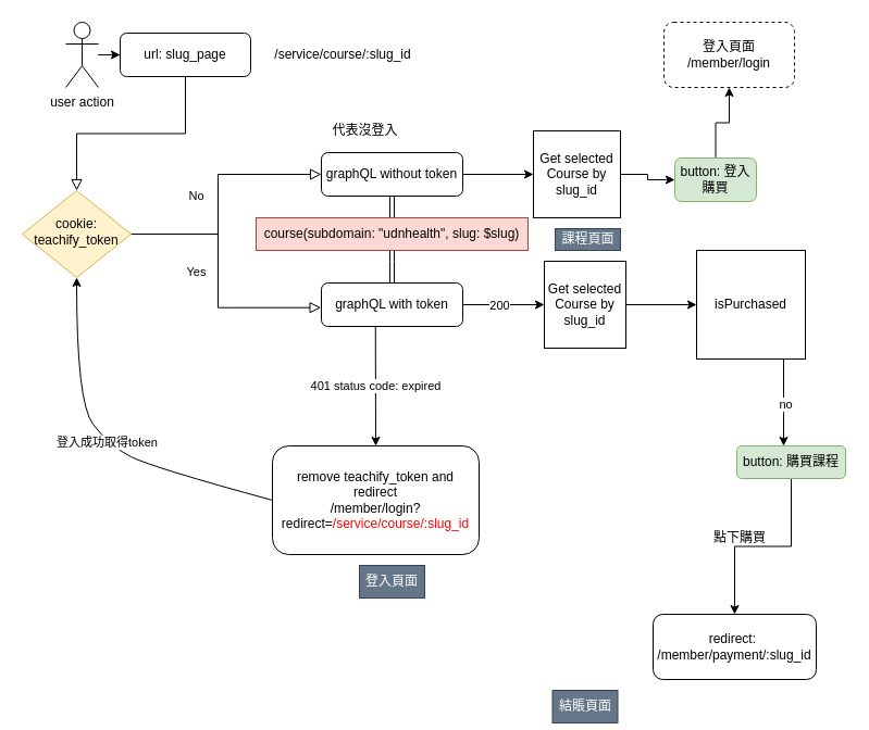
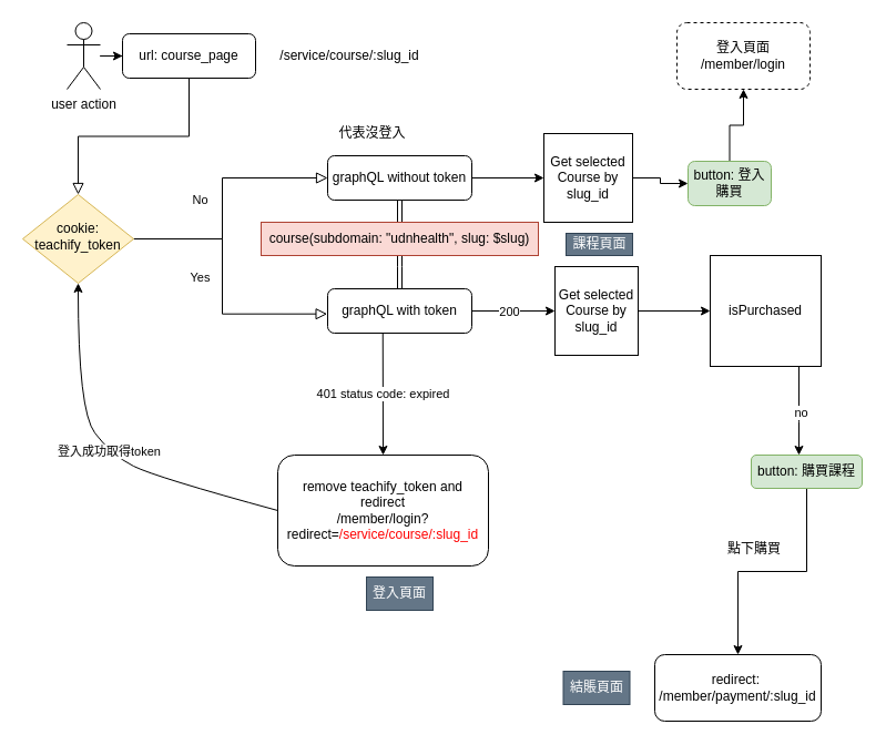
  <mxCell id="0" />
  <mxCell id="1" parent="0" />
  <mxCell id="2" value="" style="rounded=0;html=1;jettySize=auto;orthogonalLoop=1;fontSize=11;endArrow=block;endFill=0;endSize=8;strokeWidth=1;shadow=0;labelBackgroundColor=none;edgeStyle=orthogonalEdgeStyle;" parent="1" source="3" target="6" edge="1"><mxGeometry relative="1" as="geometry" /></mxCell>
- <mxCell id="3" value="url: slug_page" style="rounded=1;whiteSpace=wrap;html=1;fontSize=12;glass=0;strokeWidth=1;shadow=0;" parent="1" vertex="1"><mxGeometry x="110" y="30" width="120" height="40" as="geometry" /></mxCell>
+ <mxCell id="3" value="url: course_page" style="rounded=1;whiteSpace=wrap;html=1;fontSize=12;glass=0;strokeWidth=1;shadow=0;" parent="1" vertex="1"><mxGeometry x="110" y="30" width="120" height="40" as="geometry" /></mxCell>
  <mxCell id="4" value="Yes" style="rounded=0;html=1;jettySize=auto;orthogonalLoop=1;fontSize=11;endArrow=block;endFill=0;endSize=8;strokeWidth=1;shadow=0;labelBackgroundColor=none;edgeStyle=orthogonalEdgeStyle;entryX=-0.003;entryY=0.567;entryDx=0;entryDy=0;entryPerimeter=0;" parent="1" source="6" target="14" edge="1"><mxGeometry x="-0.051" y="-20" relative="1" as="geometry"><mxPoint as="offset" /><mxPoint x="90" y="300" as="targetPoint" /><Array as="points"><mxPoint x="200" y="215" /><mxPoint x="200" y="283" /></Array></mxGeometry></mxCell>
  <mxCell id="5" value="No" style="edgeStyle=orthogonalEdgeStyle;rounded=0;html=1;jettySize=auto;orthogonalLoop=1;fontSize=11;endArrow=block;endFill=0;endSize=8;strokeWidth=1;shadow=0;labelBackgroundColor=none;" parent="1" source="6" target="7" edge="1"><mxGeometry x="0.0" y="20" relative="1" as="geometry"><mxPoint as="offset" /><Array as="points"><mxPoint x="200" y="215" /><mxPoint x="200" y="160" /></Array></mxGeometry></mxCell>
  <mxCell id="6" value="cookie: teachify_token" style="rhombus;whiteSpace=wrap;html=1;shadow=0;fontFamily=Helvetica;fontSize=12;align=center;strokeWidth=1;spacing=6;spacingTop=-4;fillColor=#fff2cc;strokeColor=#d6b656;" parent="1" vertex="1"><mxGeometry x="20" y="175" width="100" height="80" as="geometry" /></mxCell>
  <mxCell id="7" value="graphQL without token" style="rounded=1;whiteSpace=wrap;html=1;fontSize=12;glass=0;strokeWidth=1;shadow=0;" parent="1" vertex="1"><mxGeometry x="295" y="140" width="130" height="40" as="geometry" /></mxCell>
  <mxCell id="8" value="/service/course/:slug_id" style="text;html=1;strokeColor=none;fillColor=none;align=center;verticalAlign=middle;whiteSpace=wrap;rounded=0;" vertex="1" parent="1"><mxGeometry x="240" y="35" width="150" height="30" as="geometry" /></mxCell>
  <mxCell id="9" value="" style="endArrow=classic;html=1;rounded=0;exitX=1;exitY=0.5;exitDx=0;exitDy=0;" edge="1" parent="1" source="7" target="11"><mxGeometry width="50" height="50" relative="1" as="geometry"><mxPoint x="420" y="160" as="sourcePoint" /><mxPoint x="470" y="160" as="targetPoint" /></mxGeometry></mxCell>
  <mxCell id="10" value="" style="edgeStyle=orthogonalEdgeStyle;rounded=0;orthogonalLoop=1;jettySize=auto;html=1;" edge="1" parent="1" source="11" target="18"><mxGeometry relative="1" as="geometry" /></mxCell>
  <mxCell id="11" value="Get selected Course by slug_id" style="whiteSpace=wrap;html=1;aspect=fixed;" vertex="1" parent="1"><mxGeometry x="490" y="120" width="80" height="80" as="geometry" /></mxCell>
  <mxCell id="12" value="" style="edgeStyle=orthogonalEdgeStyle;rounded=0;orthogonalLoop=1;jettySize=auto;html=1;" edge="1" parent="1" source="14" target="29"><mxGeometry relative="1" as="geometry" /></mxCell>
  <mxCell id="13" value="200" style="edgeLabel;html=1;align=center;verticalAlign=middle;resizable=0;points=[];" vertex="1" connectable="0" parent="12"><mxGeometry x="-0.133" relative="1" as="geometry"><mxPoint as="offset" /></mxGeometry></mxCell>
  <mxCell id="14" value="graphQL with token" style="rounded=1;whiteSpace=wrap;html=1;fontSize=12;glass=0;strokeWidth=1;shadow=0;" vertex="1" parent="1"><mxGeometry x="295" y="260" width="130" height="40" as="geometry" /></mxCell>
  <mxCell id="15" value="401 status code: expired" style="endArrow=classic;html=1;rounded=0;entryX=0.5;entryY=0;entryDx=0;entryDy=0;" edge="1" parent="1" target="16"><mxGeometry width="50" height="50" relative="1" as="geometry"><mxPoint x="344.76" y="300" as="sourcePoint" /><mxPoint x="345" y="360" as="targetPoint" /></mxGeometry></mxCell>
  <mxCell id="16" value="remove teachify_token and&lt;br&gt;redirect&lt;br&gt;/member/login?redirect=&lt;font color=&quot;#ff0000&quot;&gt;/service/course/:slug_id&lt;/font&gt;" style="rounded=1;whiteSpace=wrap;html=1;" vertex="1" parent="1"><mxGeometry x="250" y="410" width="190" height="100" as="geometry" /></mxCell>
  <mxCell id="17" value="" style="edgeStyle=orthogonalEdgeStyle;rounded=0;orthogonalLoop=1;jettySize=auto;html=1;" edge="1" parent="1" source="18" target="40"><mxGeometry relative="1" as="geometry" /></mxCell>
  <mxCell id="18" value="button: 登入購買" style="rounded=1;whiteSpace=wrap;html=1;fillColor=#d5e8d4;strokeColor=#82b366;" vertex="1" parent="1"><mxGeometry x="620" y="145" width="75" height="40" as="geometry" /></mxCell>
  <mxCell id="19" value="" style="edgeStyle=orthogonalEdgeStyle;rounded=0;orthogonalLoop=1;jettySize=auto;html=1;strokeColor=none;" edge="1" parent="1" source="20" target="11"><mxGeometry relative="1" as="geometry"><Array as="points"><mxPoint x="470" y="120" /><mxPoint x="470" y="120" /></Array></mxGeometry></mxCell>
  <mxCell id="20" value="課程頁面" style="text;html=1;align=center;verticalAlign=middle;resizable=0;points=[];autosize=1;strokeColor=#314354;fillColor=#647687;fontColor=#ffffff;" vertex="1" parent="1"><mxGeometry x="510" y="210" width="60" height="20" as="geometry" /></mxCell>
  <mxCell id="21" value="" style="edgeStyle=orthogonalEdgeStyle;rounded=0;orthogonalLoop=1;jettySize=auto;html=1;strokeColor=none;" edge="1" parent="1" source="22" target="7"><mxGeometry relative="1" as="geometry" /></mxCell>
  <mxCell id="22" value="代表沒登入" style="text;html=1;align=center;verticalAlign=middle;resizable=0;points=[];autosize=1;strokeColor=none;fillColor=none;" vertex="1" parent="1"><mxGeometry x="295" y="110" width="80" height="20" as="geometry" /></mxCell>
  <mxCell id="23" value="" style="edgeStyle=orthogonalEdgeStyle;rounded=0;orthogonalLoop=1;jettySize=auto;html=1;" edge="1" parent="1" source="24" target="3"><mxGeometry relative="1" as="geometry" /></mxCell>
  <mxCell id="24" value="user action" style="shape=umlActor;verticalLabelPosition=bottom;verticalAlign=top;html=1;outlineConnect=0;" vertex="1" parent="1"><mxGeometry x="60" y="20" width="30" height="60" as="geometry" /></mxCell>
  <mxCell id="25" value="" style="edgeStyle=orthogonalEdgeStyle;rounded=0;orthogonalLoop=1;jettySize=auto;html=1;shape=link;" edge="1" parent="1" source="27" target="14"><mxGeometry relative="1" as="geometry" /></mxCell>
  <mxCell id="26" value="" style="edgeStyle=orthogonalEdgeStyle;shape=link;rounded=0;orthogonalLoop=1;jettySize=auto;html=1;" edge="1" parent="1" source="27"><mxGeometry relative="1" as="geometry"><mxPoint x="360" y="180" as="targetPoint" /></mxGeometry></mxCell>
  <mxCell id="27" value="course(subdomain: &quot;udnhealth&quot;, slug: $slug)" style="text;html=1;strokeColor=#ae4132;fillColor=#fad9d5;align=center;verticalAlign=middle;whiteSpace=wrap;rounded=0;" vertex="1" parent="1"><mxGeometry x="235" y="200" width="250" height="30" as="geometry" /></mxCell>
  <mxCell id="28" style="edgeStyle=orthogonalEdgeStyle;rounded=0;orthogonalLoop=1;jettySize=auto;html=1;entryX=0;entryY=0.5;entryDx=0;entryDy=0;" edge="1" parent="1" source="29" target="32"><mxGeometry relative="1" as="geometry" /></mxCell>
  <mxCell id="29" value="Get selected Course by slug_id" style="rounded=0;whiteSpace=wrap;html=1;fontSize=12;glass=0;strokeWidth=1;shadow=0;" vertex="1" parent="1"><mxGeometry x="500" y="240" width="75" height="80" as="geometry" /></mxCell>
  <mxCell id="30" value="" style="edgeStyle=orthogonalEdgeStyle;rounded=0;orthogonalLoop=1;jettySize=auto;html=1;" edge="1" parent="1" source="32" target="34"><mxGeometry relative="1" as="geometry"><Array as="points"><mxPoint x="720" y="380" /><mxPoint x="720" y="380" /></Array></mxGeometry></mxCell>
  <mxCell id="31" value="no" style="edgeLabel;html=1;align=center;verticalAlign=middle;resizable=0;points=[];" vertex="1" connectable="0" parent="30"><mxGeometry x="0.032" y="1" relative="1" as="geometry"><mxPoint as="offset" /></mxGeometry></mxCell>
  <mxCell id="32" value="isPurchased" style="whiteSpace=wrap;html=1;glass=0;rounded=0;" vertex="1" parent="1"><mxGeometry x="640" y="230" width="100" height="100" as="geometry" /></mxCell>
  <mxCell id="33" value="" style="edgeStyle=orthogonalEdgeStyle;rounded=0;orthogonalLoop=1;jettySize=auto;html=1;" edge="1" parent="1" source="34" target="35"><mxGeometry relative="1" as="geometry" /></mxCell>
  <mxCell id="34" value="button: 購買課程" style="rounded=1;whiteSpace=wrap;html=1;fillColor=#d5e8d4;strokeColor=#82b366;" vertex="1" parent="1"><mxGeometry x="677" y="410" width="100" height="30" as="geometry" /></mxCell>
- <mxCell id="35" value="redirect:&amp;nbsp;&lt;br&gt;/member/payment/:slug_id" style="rounded=1;whiteSpace=wrap;html=1;glass=0;" vertex="1" parent="1"><mxGeometry x="600" y="565" width="150" height="60" as="geometry" /></mxCell>
- <mxCell id="36" value="結賬頁面" style="text;html=1;strokeColor=#314354;fillColor=#647687;align=center;verticalAlign=middle;whiteSpace=wrap;rounded=0;glass=0;fontColor=#ffffff;" vertex="1" parent="1"><mxGeometry x="507.5" y="635" width="60" height="30" as="geometry" /></mxCell>
+ <mxCell id="35" value="redirect:&amp;nbsp;&lt;br&gt;/member/payment/:slug_id" style="rounded=1;whiteSpace=wrap;html=1;glass=0;" vertex="1" parent="1"><mxGeometry x="590" y="590" width="150" height="60" as="geometry" /></mxCell>
+ <mxCell id="36" value="結賬頁面" style="text;html=1;strokeColor=#314354;fillColor=#647687;align=center;verticalAlign=middle;whiteSpace=wrap;rounded=0;glass=0;fontColor=#ffffff;" vertex="1" parent="1"><mxGeometry x="507.5" y="605" width="60" height="30" as="geometry" /></mxCell>
  <mxCell id="37" value="點下購買" style="text;html=1;strokeColor=none;fillColor=none;align=center;verticalAlign=middle;whiteSpace=wrap;rounded=0;glass=0;" vertex="1" parent="1"><mxGeometry x="650" y="480" width="60" height="30" as="geometry" /></mxCell>
  <mxCell id="38" value="登入成功取得token" style="curved=1;endArrow=classic;html=1;rounded=0;exitX=0;exitY=0.5;exitDx=0;exitDy=0;entryX=0.5;entryY=1;entryDx=0;entryDy=0;" edge="1" parent="1" source="16" target="6"><mxGeometry width="50" height="50" relative="1" as="geometry"><mxPoint x="314" y="550" as="sourcePoint" /><mxPoint x="40" y="280" as="targetPoint" /><Array as="points"><mxPoint x="140" y="430" /><mxPoint x="100" y="410" /><mxPoint x="70" y="370" /></Array></mxGeometry></mxCell>
  <mxCell id="39" value="登入頁面" style="text;html=1;strokeColor=#314354;fillColor=#647687;align=center;verticalAlign=middle;whiteSpace=wrap;rounded=0;glass=0;fontColor=#ffffff;" vertex="1" parent="1"><mxGeometry x="330" y="520" width="60" height="30" as="geometry" /></mxCell>
  <mxCell id="40" value="登入頁面&lt;br&gt;/member/login" style="whiteSpace=wrap;html=1;rounded=1;dashed=1;" vertex="1" parent="1"><mxGeometry x="610" y="20" width="120" height="60" as="geometry" /></mxCell>
